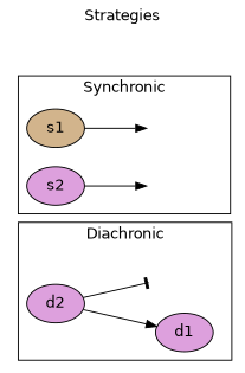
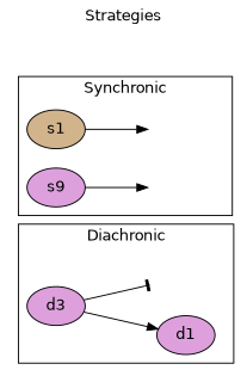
  digraph {
    fontname=helvetica
    label=Strategies
    labelloc=t
    rankdir=LR
    node [fontname=helvetica style=filled]
    edge [arrowhead=normal]
    d1 [fillcolor=plum shape=ellipse]
-   d2 [fillcolor=plum shape=ellipse]
+   d2 [fillcolor=plum shape=ellipse label=d3]
    dinv1 [style=invis width=0]
    s1 [fillcolor=tan shape=ellipse]
    sinv1 [style=invis width=0]
-   s2 [fillcolor=plum shape=ellipse]
+   s2 [fillcolor=plum shape=ellipse label=s9]
    sinv2 [style=invis width=0]
    soloinv1 [style=invis width=0]
    subgraph cluster_1 {
      label=Diachronic
      d1
      d2
      dinv1
    }
    subgraph cluster_2 {
      label=Synchronic
      s1
      sinv1
      s2
      sinv2
    }
    d2 -> d1
    d2 -> dinv1 [arrowhead=tee]
    s1 -> sinv1
    s2 -> sinv2
  }
